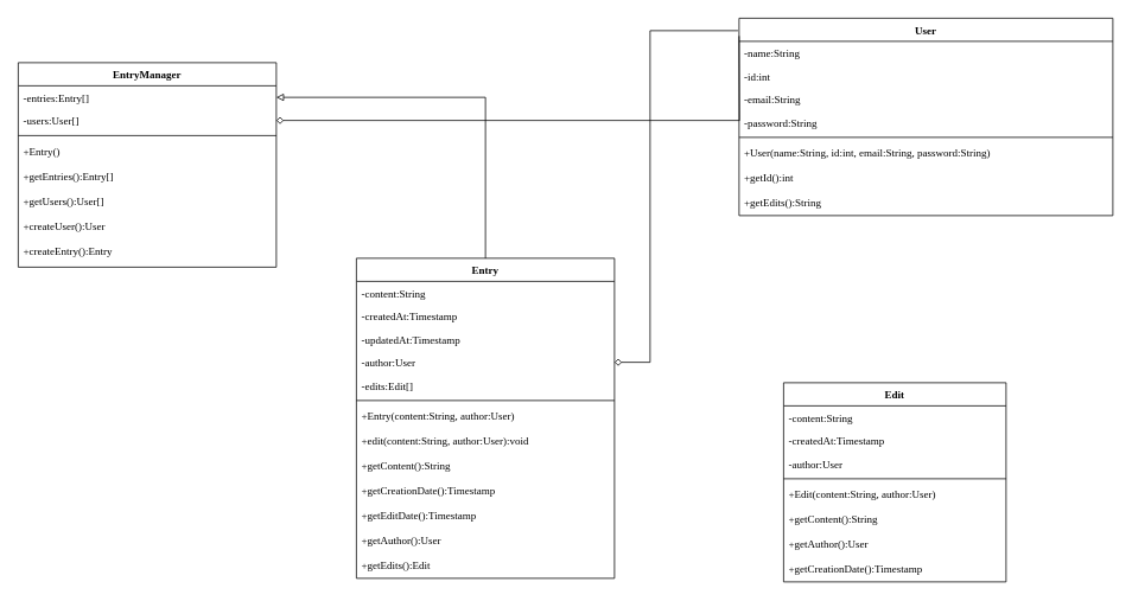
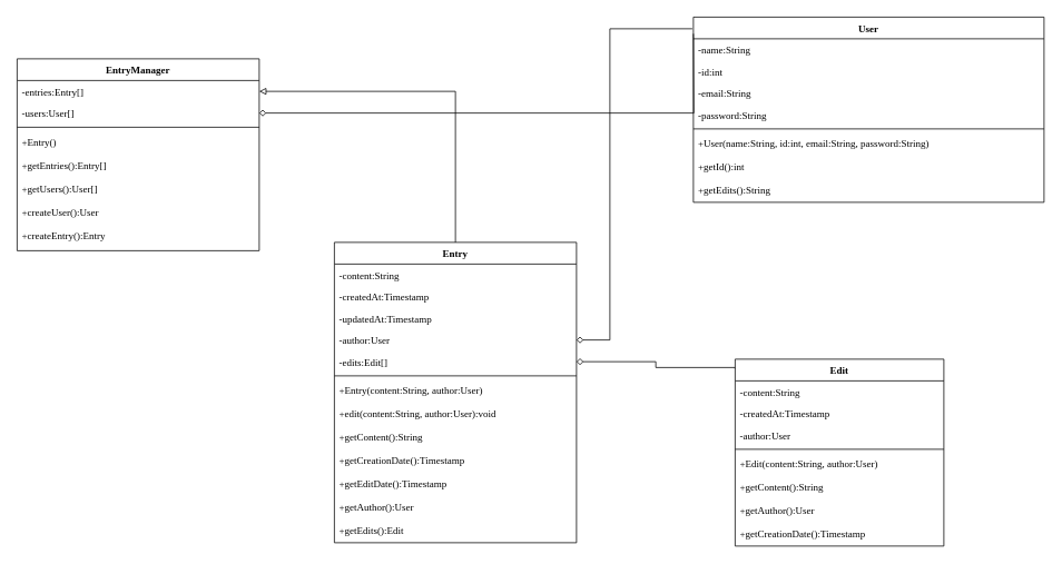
  <mxCell id="0" />
  <mxCell id="1" parent="0" />
  <mxCell id="2" style="edgeStyle=orthogonalEdgeStyle;rounded=0;orthogonalLoop=1;jettySize=auto;html=1;entryX=1;entryY=0.5;entryDx=0;entryDy=0;endArrow=block;endFill=0;fontFamily=Lucida Console;" edge="1" parent="1" source="3" target="38"><mxGeometry relative="1" as="geometry" /></mxCell>
  <mxCell id="3" value="Entry" style="swimlane;fontStyle=1;align=center;verticalAlign=top;childLayout=stackLayout;horizontal=1;startSize=26;horizontalStack=0;resizeParent=1;resizeLast=0;collapsible=1;marginBottom=0;rounded=0;shadow=0;strokeWidth=1;fontFamily=Lucida Console;" parent="1" vertex="1"><mxGeometry x="400" y="290" width="290" height="360" as="geometry"><mxRectangle x="230" y="140" width="160" height="26" as="alternateBounds" /></mxGeometry></mxCell>
  <mxCell id="4" value="-content:String" style="text;align=left;verticalAlign=top;spacingLeft=4;spacingRight=4;overflow=hidden;rotatable=0;points=[[0,0.5],[1,0.5]];portConstraint=eastwest;fontFamily=Lucida Console;" parent="3" vertex="1"><mxGeometry y="26" width="290" height="26" as="geometry" /></mxCell>
  <mxCell id="5" value="-createdAt:Timestamp" style="text;align=left;verticalAlign=top;spacingLeft=4;spacingRight=4;overflow=hidden;rotatable=0;points=[[0,0.5],[1,0.5]];portConstraint=eastwest;rounded=0;shadow=0;html=0;fontFamily=Lucida Console;" parent="3" vertex="1"><mxGeometry y="52" width="290" height="26" as="geometry" /></mxCell>
  <mxCell id="6" value="-updatedAt:Timestamp" style="text;align=left;verticalAlign=top;spacingLeft=4;spacingRight=4;overflow=hidden;rotatable=0;points=[[0,0.5],[1,0.5]];portConstraint=eastwest;rounded=0;shadow=0;html=0;fontFamily=Lucida Console;" parent="3" vertex="1"><mxGeometry y="78" width="290" height="26" as="geometry" /></mxCell>
  <mxCell id="7" value="-author:User" style="text;align=left;verticalAlign=top;spacingLeft=4;spacingRight=4;overflow=hidden;rotatable=0;points=[[0,0.5],[1,0.5]];portConstraint=eastwest;rounded=0;shadow=0;html=0;fontFamily=Lucida Console;" vertex="1" parent="3"><mxGeometry y="104" width="290" height="26" as="geometry" /></mxCell>
  <mxCell id="8" value="-edits:Edit[]" style="text;align=left;verticalAlign=top;spacingLeft=4;spacingRight=4;overflow=hidden;rotatable=0;points=[[0,0.5],[1,0.5]];portConstraint=eastwest;rounded=0;shadow=0;html=0;fontFamily=Lucida Console;" vertex="1" parent="3"><mxGeometry y="130" width="290" height="26" as="geometry" /></mxCell>
  <mxCell id="9" value="" style="line;html=1;strokeWidth=1;align=left;verticalAlign=middle;spacingTop=-1;spacingLeft=3;spacingRight=3;rotatable=0;labelPosition=right;points=[];portConstraint=eastwest;fontFamily=Lucida Console;" parent="3" vertex="1"><mxGeometry y="156" width="290" height="8" as="geometry" /></mxCell>
  <mxCell id="10" value="+Entry(content:String, author:User)" style="text;align=left;verticalAlign=top;spacingLeft=4;spacingRight=4;overflow=hidden;rotatable=0;points=[[0,0.5],[1,0.5]];portConstraint=eastwest;fontFamily=Lucida Console;" parent="3" vertex="1"><mxGeometry y="164" width="290" height="28" as="geometry" /></mxCell>
  <mxCell id="11" value="+edit(content:String, author:User):void" style="text;align=left;verticalAlign=top;spacingLeft=4;spacingRight=4;overflow=hidden;rotatable=0;points=[[0,0.5],[1,0.5]];portConstraint=eastwest;fontFamily=Lucida Console;" vertex="1" parent="3"><mxGeometry y="192" width="290" height="28" as="geometry" /></mxCell>
  <mxCell id="12" value="+getContent():String" style="text;align=left;verticalAlign=top;spacingLeft=4;spacingRight=4;overflow=hidden;rotatable=0;points=[[0,0.5],[1,0.5]];portConstraint=eastwest;fontFamily=Lucida Console;" vertex="1" parent="3"><mxGeometry y="220" width="290" height="28" as="geometry" /></mxCell>
  <mxCell id="13" value="+getCreationDate():Timestamp" style="text;align=left;verticalAlign=top;spacingLeft=4;spacingRight=4;overflow=hidden;rotatable=0;points=[[0,0.5],[1,0.5]];portConstraint=eastwest;fontFamily=Lucida Console;" vertex="1" parent="3"><mxGeometry y="248" width="290" height="28" as="geometry" /></mxCell>
  <mxCell id="14" value="+getEditDate():Timestamp" style="text;align=left;verticalAlign=top;spacingLeft=4;spacingRight=4;overflow=hidden;rotatable=0;points=[[0,0.5],[1,0.5]];portConstraint=eastwest;fontFamily=Lucida Console;" vertex="1" parent="3"><mxGeometry y="276" width="290" height="28" as="geometry" /></mxCell>
  <mxCell id="15" value="+getAuthor():User" style="text;align=left;verticalAlign=top;spacingLeft=4;spacingRight=4;overflow=hidden;rotatable=0;points=[[0,0.5],[1,0.5]];portConstraint=eastwest;fontFamily=Lucida Console;" vertex="1" parent="3"><mxGeometry y="304" width="290" height="28" as="geometry" /></mxCell>
  <mxCell id="16" value="+getEdits():Edit" style="text;align=left;verticalAlign=top;spacingLeft=4;spacingRight=4;overflow=hidden;rotatable=0;points=[[0,0.5],[1,0.5]];portConstraint=eastwest;fontFamily=Lucida Console;" vertex="1" parent="3"><mxGeometry y="332" width="290" height="28" as="geometry" /></mxCell>
  <mxCell id="17" style="edgeStyle=orthogonalEdgeStyle;rounded=0;orthogonalLoop=1;jettySize=auto;html=1;fontFamily=Lucida Console;endArrow=diamond;endFill=0;exitX=-0.003;exitY=0.063;exitDx=0;exitDy=0;exitPerimeter=0;entryX=1;entryY=0.5;entryDx=0;entryDy=0;" edge="1" parent="1" source="28" target="7"><mxGeometry relative="1" as="geometry"><mxPoint x="770" y="340" as="targetPoint" /><Array as="points"><mxPoint x="730" y="34" /><mxPoint x="730" y="407" /></Array></mxGeometry></mxCell>
+ <mxCell id="18" style="edgeStyle=orthogonalEdgeStyle;rounded=0;orthogonalLoop=1;jettySize=auto;html=1;fontFamily=Lucida Console;endArrow=diamond;endFill=0;entryX=1;entryY=0.5;entryDx=0;entryDy=0;exitX=0;exitY=0.052;exitDx=0;exitDy=0;exitPerimeter=0;" edge="1" parent="1" source="19" target="8"><mxGeometry relative="1" as="geometry"><mxPoint x="850" y="200" as="sourcePoint" /><mxPoint x="700" y="417" as="targetPoint" /><Array as="points"><mxPoint x="785" y="440" /><mxPoint x="785" y="433" /></Array></mxGeometry></mxCell>
  <mxCell id="19" value="Edit" style="swimlane;fontStyle=1;align=center;verticalAlign=top;childLayout=stackLayout;horizontal=1;startSize=26;horizontalStack=0;resizeParent=1;resizeLast=0;collapsible=1;marginBottom=0;rounded=0;shadow=0;strokeWidth=1;fontFamily=Lucida Console;" vertex="1" parent="1"><mxGeometry x="880" y="430" width="250" height="224" as="geometry"><mxRectangle x="230" y="140" width="160" height="26" as="alternateBounds" /></mxGeometry></mxCell>
  <mxCell id="20" value="-content:String" style="text;align=left;verticalAlign=top;spacingLeft=4;spacingRight=4;overflow=hidden;rotatable=0;points=[[0,0.5],[1,0.5]];portConstraint=eastwest;fontFamily=Lucida Console;" vertex="1" parent="19"><mxGeometry y="26" width="250" height="26" as="geometry" /></mxCell>
  <mxCell id="21" value="-createdAt:Timestamp" style="text;align=left;verticalAlign=top;spacingLeft=4;spacingRight=4;overflow=hidden;rotatable=0;points=[[0,0.5],[1,0.5]];portConstraint=eastwest;rounded=0;shadow=0;html=0;fontFamily=Lucida Console;" vertex="1" parent="19"><mxGeometry y="52" width="250" height="26" as="geometry" /></mxCell>
  <mxCell id="22" value="-author:User" style="text;align=left;verticalAlign=top;spacingLeft=4;spacingRight=4;overflow=hidden;rotatable=0;points=[[0,0.5],[1,0.5]];portConstraint=eastwest;rounded=0;shadow=0;html=0;fontFamily=Lucida Console;" vertex="1" parent="19"><mxGeometry y="78" width="250" height="26" as="geometry" /></mxCell>
  <mxCell id="23" value="" style="line;html=1;strokeWidth=1;align=left;verticalAlign=middle;spacingTop=-1;spacingLeft=3;spacingRight=3;rotatable=0;labelPosition=right;points=[];portConstraint=eastwest;fontFamily=Lucida Console;" vertex="1" parent="19"><mxGeometry y="104" width="250" height="8" as="geometry" /></mxCell>
  <mxCell id="24" value="+Edit(content:String, author:User)" style="text;align=left;verticalAlign=top;spacingLeft=4;spacingRight=4;overflow=hidden;rotatable=0;points=[[0,0.5],[1,0.5]];portConstraint=eastwest;fontFamily=Lucida Console;" vertex="1" parent="19"><mxGeometry y="112" width="250" height="28" as="geometry" /></mxCell>
  <mxCell id="25" value="+getContent():String" style="text;align=left;verticalAlign=top;spacingLeft=4;spacingRight=4;overflow=hidden;rotatable=0;points=[[0,0.5],[1,0.5]];portConstraint=eastwest;fontFamily=Lucida Console;" vertex="1" parent="19"><mxGeometry y="140" width="250" height="28" as="geometry" /></mxCell>
  <mxCell id="26" value="+getAuthor():User" style="text;align=left;verticalAlign=top;spacingLeft=4;spacingRight=4;overflow=hidden;rotatable=0;points=[[0,0.5],[1,0.5]];portConstraint=eastwest;fontFamily=Lucida Console;" vertex="1" parent="19"><mxGeometry y="168" width="250" height="28" as="geometry" /></mxCell>
  <mxCell id="27" value="+getCreationDate():Timestamp" style="text;align=left;verticalAlign=top;spacingLeft=4;spacingRight=4;overflow=hidden;rotatable=0;points=[[0,0.5],[1,0.5]];portConstraint=eastwest;fontFamily=Lucida Console;" vertex="1" parent="19"><mxGeometry y="196" width="250" height="28" as="geometry" /></mxCell>
  <mxCell id="28" value="User" style="swimlane;fontStyle=1;align=center;verticalAlign=top;childLayout=stackLayout;horizontal=1;startSize=26;horizontalStack=0;resizeParent=1;resizeLast=0;collapsible=1;marginBottom=0;rounded=0;shadow=0;strokeWidth=1;fontFamily=Lucida Console;" vertex="1" parent="1"><mxGeometry x="830" y="20" width="420" height="222" as="geometry"><mxRectangle x="230" y="140" width="160" height="26" as="alternateBounds" /></mxGeometry></mxCell>
  <mxCell id="29" value="-name:String" style="text;align=left;verticalAlign=top;spacingLeft=4;spacingRight=4;overflow=hidden;rotatable=0;points=[[0,0.5],[1,0.5]];portConstraint=eastwest;fontFamily=Lucida Console;" vertex="1" parent="28"><mxGeometry y="26" width="420" height="26" as="geometry" /></mxCell>
  <mxCell id="30" value="-id:int" style="text;align=left;verticalAlign=top;spacingLeft=4;spacingRight=4;overflow=hidden;rotatable=0;points=[[0,0.5],[1,0.5]];portConstraint=eastwest;rounded=0;shadow=0;html=0;fontFamily=Lucida Console;" vertex="1" parent="28"><mxGeometry y="52" width="420" height="26" as="geometry" /></mxCell>
  <mxCell id="31" value="-email:String" style="text;align=left;verticalAlign=top;spacingLeft=4;spacingRight=4;overflow=hidden;rotatable=0;points=[[0,0.5],[1,0.5]];portConstraint=eastwest;rounded=0;shadow=0;html=0;fontFamily=Lucida Console;" vertex="1" parent="28"><mxGeometry y="78" width="420" height="26" as="geometry" /></mxCell>
  <mxCell id="32" value="-password:String" style="text;align=left;verticalAlign=top;spacingLeft=4;spacingRight=4;overflow=hidden;rotatable=0;points=[[0,0.5],[1,0.5]];portConstraint=eastwest;rounded=0;shadow=0;html=0;fontFamily=Lucida Console;" vertex="1" parent="28"><mxGeometry y="104" width="420" height="26" as="geometry" /></mxCell>
  <mxCell id="33" value="" style="line;html=1;strokeWidth=1;align=left;verticalAlign=middle;spacingTop=-1;spacingLeft=3;spacingRight=3;rotatable=0;labelPosition=right;points=[];portConstraint=eastwest;fontFamily=Lucida Console;" vertex="1" parent="28"><mxGeometry y="130" width="420" height="8" as="geometry" /></mxCell>
  <mxCell id="34" value="+User(name:String, id:int, email:String, password:String)" style="text;align=left;verticalAlign=top;spacingLeft=4;spacingRight=4;overflow=hidden;rotatable=0;points=[[0,0.5],[1,0.5]];portConstraint=eastwest;fontFamily=Lucida Console;" vertex="1" parent="28"><mxGeometry y="138" width="420" height="28" as="geometry" /></mxCell>
  <mxCell id="35" value="+getId():int" style="text;align=left;verticalAlign=top;spacingLeft=4;spacingRight=4;overflow=hidden;rotatable=0;points=[[0,0.5],[1,0.5]];portConstraint=eastwest;fontFamily=Lucida Console;" vertex="1" parent="28"><mxGeometry y="166" width="420" height="28" as="geometry" /></mxCell>
  <mxCell id="36" value="+getEdits():String" style="text;align=left;verticalAlign=top;spacingLeft=4;spacingRight=4;overflow=hidden;rotatable=0;points=[[0,0.5],[1,0.5]];portConstraint=eastwest;fontFamily=Lucida Console;" vertex="1" parent="28"><mxGeometry y="194" width="420" height="28" as="geometry" /></mxCell>
  <mxCell id="37" value="EntryManager" style="swimlane;fontStyle=1;align=center;verticalAlign=top;childLayout=stackLayout;horizontal=1;startSize=26;horizontalStack=0;resizeParent=1;resizeLast=0;collapsible=1;marginBottom=0;rounded=0;shadow=0;strokeWidth=1;fontFamily=Lucida Console;" vertex="1" parent="1"><mxGeometry x="20" y="70" width="290" height="230" as="geometry"><mxRectangle x="230" y="140" width="160" height="26" as="alternateBounds" /></mxGeometry></mxCell>
  <mxCell id="38" value="-entries:Entry[]" style="text;align=left;verticalAlign=top;spacingLeft=4;spacingRight=4;overflow=hidden;rotatable=0;points=[[0,0.5],[1,0.5]];portConstraint=eastwest;rounded=0;shadow=0;html=0;fontFamily=Lucida Console;" vertex="1" parent="37"><mxGeometry y="26" width="290" height="26" as="geometry" /></mxCell>
  <mxCell id="39" value="-users:User[]" style="text;align=left;verticalAlign=top;spacingLeft=4;spacingRight=4;overflow=hidden;rotatable=0;points=[[0,0.5],[1,0.5]];portConstraint=eastwest;rounded=0;shadow=0;html=0;fontFamily=Lucida Console;" vertex="1" parent="37"><mxGeometry y="52" width="290" height="26" as="geometry" /></mxCell>
  <mxCell id="40" value="" style="line;html=1;strokeWidth=1;align=left;verticalAlign=middle;spacingTop=-1;spacingLeft=3;spacingRight=3;rotatable=0;labelPosition=right;points=[];portConstraint=eastwest;fontFamily=Lucida Console;" vertex="1" parent="37"><mxGeometry y="78" width="290" height="8" as="geometry" /></mxCell>
  <mxCell id="41" value="+Entry()" style="text;align=left;verticalAlign=top;spacingLeft=4;spacingRight=4;overflow=hidden;rotatable=0;points=[[0,0.5],[1,0.5]];portConstraint=eastwest;fontFamily=Lucida Console;" vertex="1" parent="37"><mxGeometry y="86" width="290" height="28" as="geometry" /></mxCell>
  <mxCell id="42" value="+getEntries():Entry[]" style="text;align=left;verticalAlign=top;spacingLeft=4;spacingRight=4;overflow=hidden;rotatable=0;points=[[0,0.5],[1,0.5]];portConstraint=eastwest;fontFamily=Lucida Console;" vertex="1" parent="37"><mxGeometry y="114" width="290" height="28" as="geometry" /></mxCell>
  <mxCell id="43" value="+getUsers():User[]" style="text;align=left;verticalAlign=top;spacingLeft=4;spacingRight=4;overflow=hidden;rotatable=0;points=[[0,0.5],[1,0.5]];portConstraint=eastwest;fontFamily=Lucida Console;" vertex="1" parent="37"><mxGeometry y="142" width="290" height="28" as="geometry" /></mxCell>
  <mxCell id="44" value="+createUser():User" style="text;align=left;verticalAlign=top;spacingLeft=4;spacingRight=4;overflow=hidden;rotatable=0;points=[[0,0.5],[1,0.5]];portConstraint=eastwest;fontFamily=Lucida Console;" vertex="1" parent="37"><mxGeometry y="170" width="290" height="28" as="geometry" /></mxCell>
  <mxCell id="45" value="+createEntry():Entry" style="text;align=left;verticalAlign=top;spacingLeft=4;spacingRight=4;overflow=hidden;rotatable=0;points=[[0,0.5],[1,0.5]];portConstraint=eastwest;fontFamily=Lucida Console;" vertex="1" parent="37"><mxGeometry y="198" width="290" height="28" as="geometry" /></mxCell>
  <mxCell id="46" style="edgeStyle=orthogonalEdgeStyle;rounded=0;orthogonalLoop=1;jettySize=auto;html=1;endArrow=diamond;endFill=0;fontFamily=Lucida Console;entryX=1;entryY=0.5;entryDx=0;entryDy=0;" edge="1" parent="1" target="39"><mxGeometry relative="1" as="geometry"><mxPoint x="470" y="-50" as="targetPoint" /><mxPoint x="830" y="40" as="sourcePoint" /></mxGeometry></mxCell>
